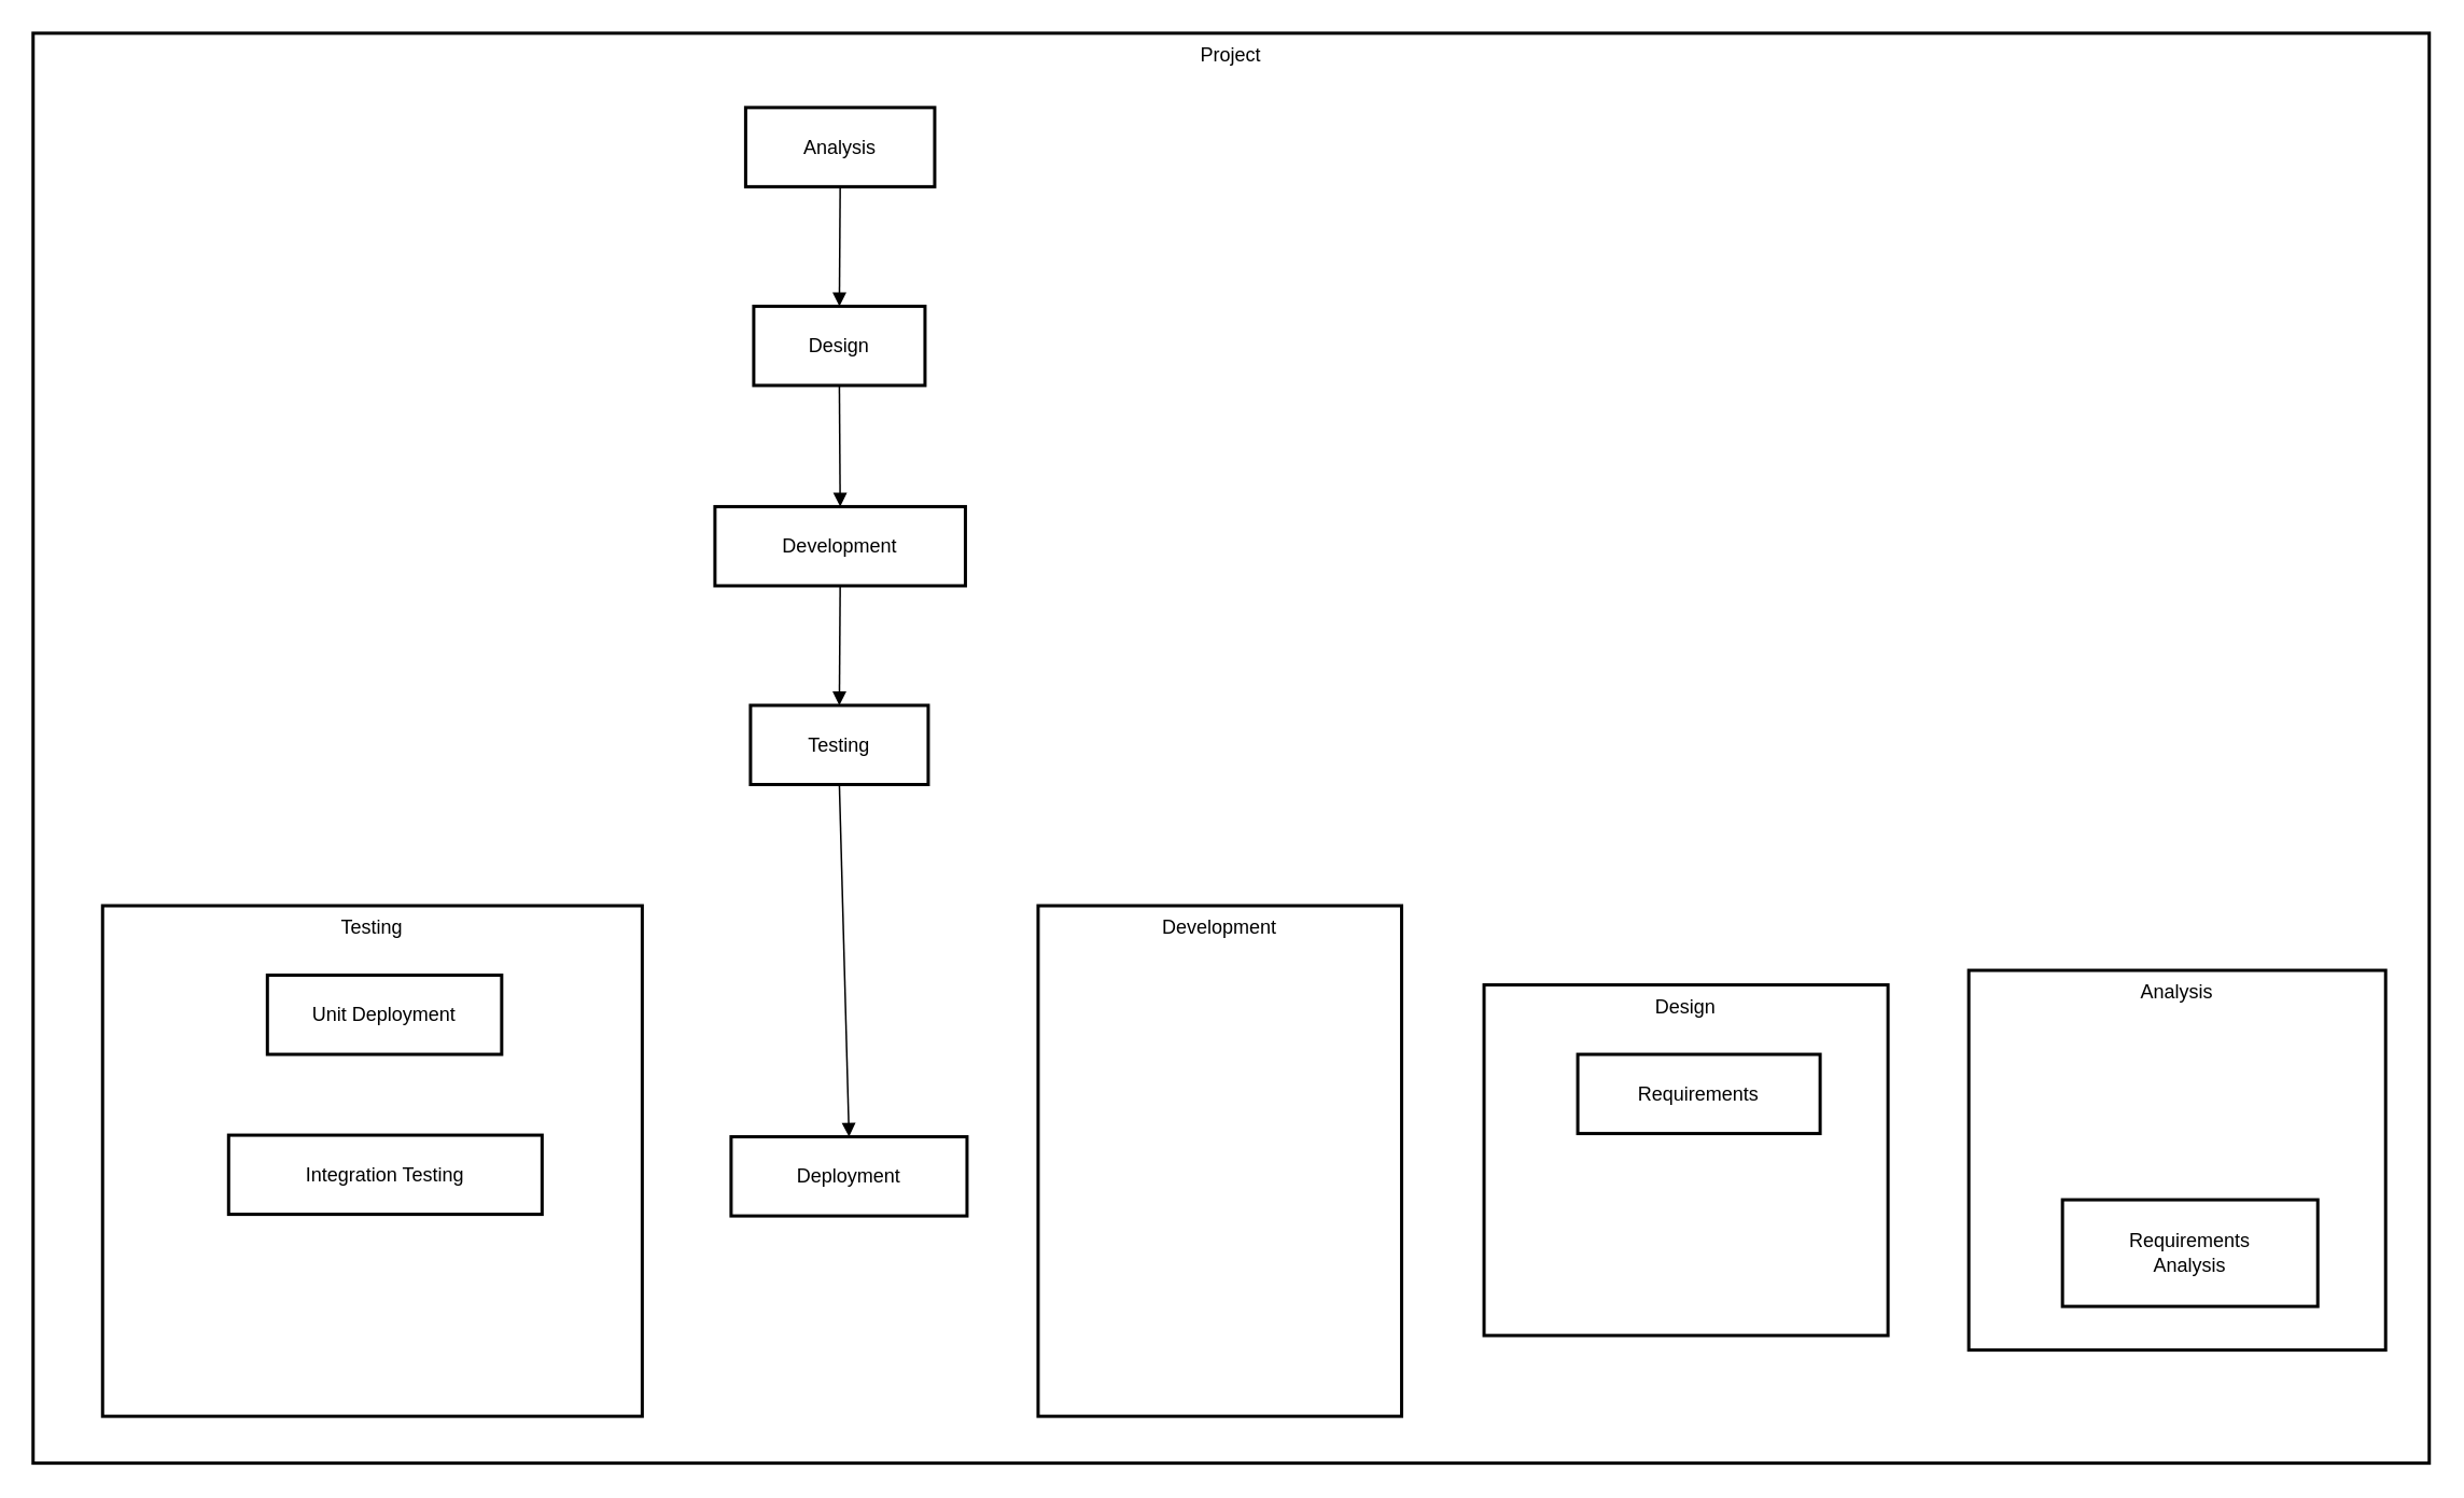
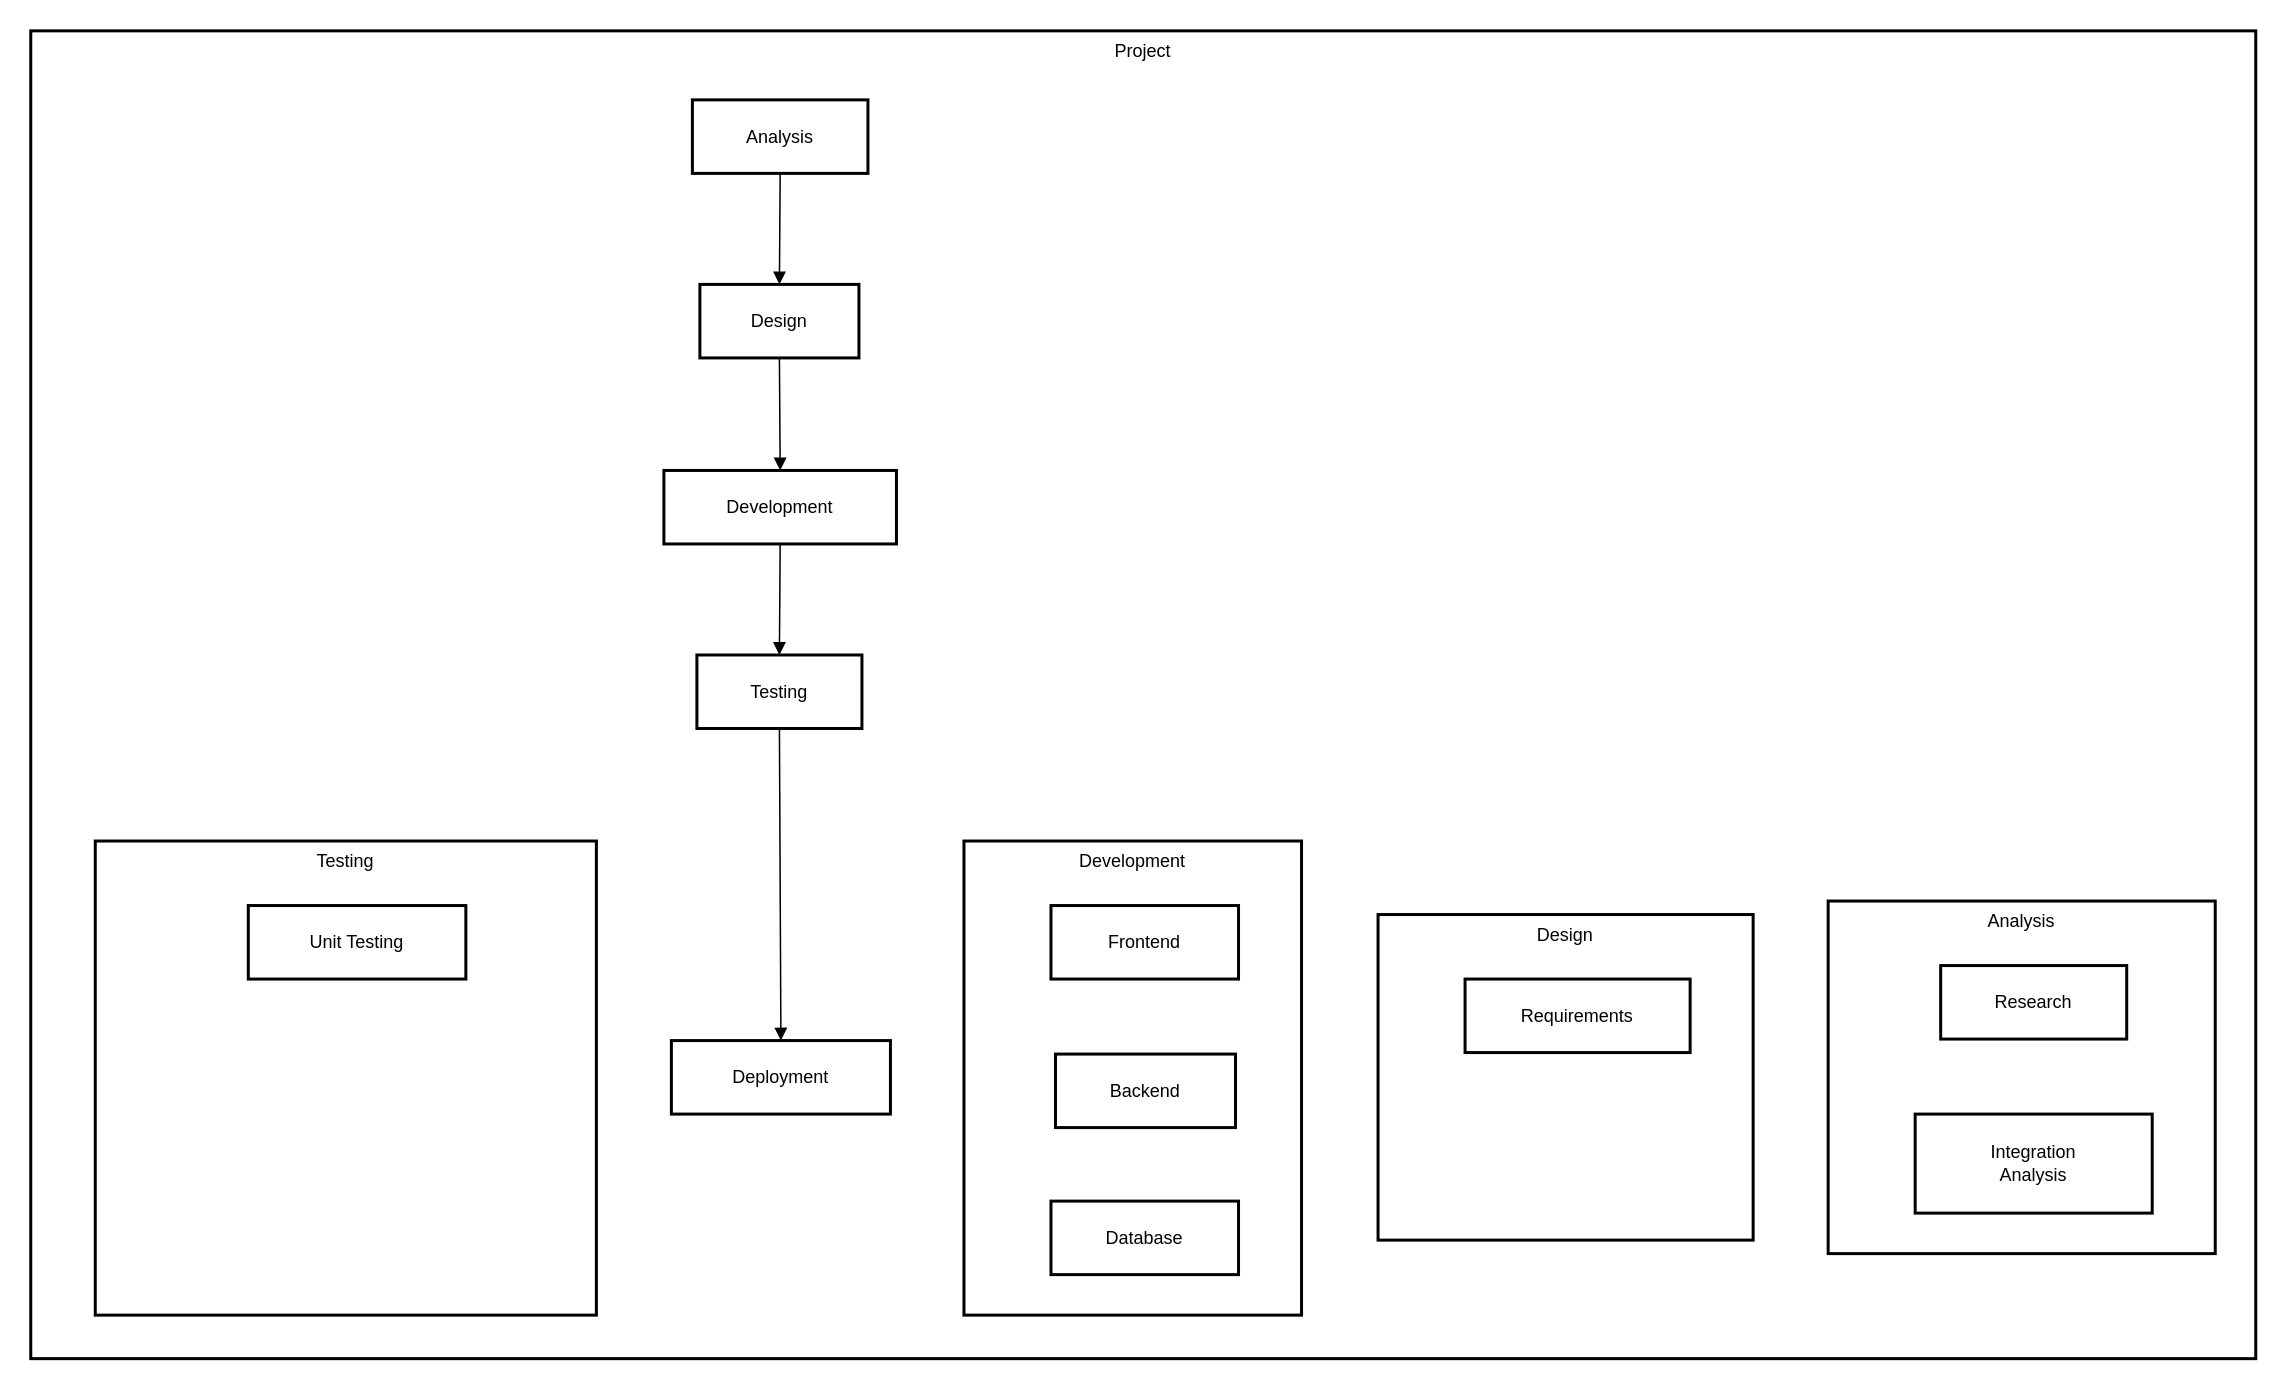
  <mxCell id="0" />
  <mxCell id="1" parent="0" />
  <mxCell id="2" value="Project" style="whiteSpace=wrap;strokeWidth=2;verticalAlign=top;" vertex="1" parent="1"><mxGeometry x="20" y="20" width="1483" height="885" as="geometry" /></mxCell>
  <mxCell id="3" value="Testing" style="whiteSpace=wrap;strokeWidth=2;verticalAlign=top;" vertex="1" parent="2"><mxGeometry x="43" y="540" width="334" height="316" as="geometry" /></mxCell>
- <mxCell id="4" value="Unit Deployment" style="whiteSpace=wrap;strokeWidth=2;" vertex="1" parent="3"><mxGeometry x="102" y="43" width="145" height="49" as="geometry" /></mxCell>
- <mxCell id="5" value="Integration Testing" style="whiteSpace=wrap;strokeWidth=2;" vertex="1" parent="3"><mxGeometry x="78" y="142" width="194" height="49" as="geometry" /></mxCell>
+ <mxCell id="4" value="Unit Testing" style="whiteSpace=wrap;strokeWidth=2;" vertex="1" parent="3"><mxGeometry x="102" y="43" width="145" height="49" as="geometry" /></mxCell>
  <mxCell id="6" value="Analysis" style="whiteSpace=wrap;strokeWidth=2;" vertex="1" parent="2"><mxGeometry x="441" y="46" width="117" height="49" as="geometry" /></mxCell>
  <mxCell id="7" value="Design" style="whiteSpace=wrap;strokeWidth=2;" vertex="1" parent="2"><mxGeometry x="446" y="169" width="106" height="49" as="geometry" /></mxCell>
  <mxCell id="8" value="Development" style="whiteSpace=wrap;strokeWidth=2;" vertex="1" parent="2"><mxGeometry x="422" y="293" width="155" height="49" as="geometry" /></mxCell>
  <mxCell id="9" value="Testing" style="whiteSpace=wrap;strokeWidth=2;" vertex="1" parent="2"><mxGeometry x="444" y="416" width="110" height="49" as="geometry" /></mxCell>
- <mxCell id="10" value="Deployment" style="whiteSpace=wrap;strokeWidth=2;" vertex="1" parent="2"><mxGeometry x="432" y="683" width="146" height="49" as="geometry" /></mxCell>
+ <mxCell id="10" value="Deployment" style="whiteSpace=wrap;strokeWidth=2;" vertex="1" parent="2"><mxGeometry x="427" y="673" width="146" height="49" as="geometry" /></mxCell>
  <mxCell id="11" value="Development" style="whiteSpace=wrap;strokeWidth=2;verticalAlign=top;" vertex="1" parent="2"><mxGeometry x="622" y="540" width="225" height="316" as="geometry" /></mxCell>
+ <mxCell id="12" value="Frontend" style="whiteSpace=wrap;strokeWidth=2;" vertex="1" parent="11"><mxGeometry x="58" y="43" width="125" height="49" as="geometry" /></mxCell>
+ <mxCell id="13" value="Backend" style="whiteSpace=wrap;strokeWidth=2;" vertex="1" parent="11"><mxGeometry x="61" y="142" width="120" height="49" as="geometry" /></mxCell>
+ <mxCell id="14" value="Database" style="whiteSpace=wrap;strokeWidth=2;" vertex="1" parent="11"><mxGeometry x="58" y="240" width="125" height="49" as="geometry" /></mxCell>
  <mxCell id="15" value="Design" style="whiteSpace=wrap;strokeWidth=2;verticalAlign=top;" vertex="1" parent="2"><mxGeometry x="898" y="589" width="250" height="217" as="geometry" /></mxCell>
  <mxCell id="16" value="Requirements" style="whiteSpace=wrap;strokeWidth=2;" vertex="1" parent="15"><mxGeometry x="58" y="43" width="150" height="49" as="geometry" /></mxCell>
  <mxCell id="17" value="Analysis" style="whiteSpace=wrap;strokeWidth=2;verticalAlign=top;" vertex="1" parent="2"><mxGeometry x="1198" y="580" width="258" height="235" as="geometry" /></mxCell>
- <mxCell id="19" value="Requirements&#10;Analysis" style="whiteSpace=wrap;strokeWidth=2;" vertex="1" parent="17"><mxGeometry x="58" y="142" width="158" height="66" as="geometry" /></mxCell>
+ <mxCell id="18" value="Research" style="whiteSpace=wrap;strokeWidth=2;" vertex="1" parent="17"><mxGeometry x="75" y="43" width="124" height="49" as="geometry" /></mxCell>
+ <mxCell id="19" value="Integration&#10;Analysis" style="whiteSpace=wrap;strokeWidth=2;" vertex="1" parent="17"><mxGeometry x="58" y="142" width="158" height="66" as="geometry" /></mxCell>
  <mxCell id="20" value="" style="curved=1;startArrow=none;endArrow=block;exitX=0.5;exitY=0.98;entryX=0.5;entryY=0;" edge="1" parent="2" source="6" target="7"><mxGeometry relative="1" as="geometry"><Array as="points" /></mxGeometry></mxCell>
  <mxCell id="21" value="" style="curved=1;startArrow=none;endArrow=block;exitX=0.5;exitY=0.99;entryX=0.5;entryY=-0.01;" edge="1" parent="2" source="7" target="8"><mxGeometry relative="1" as="geometry"><Array as="points" /></mxGeometry></mxCell>
  <mxCell id="22" value="" style="curved=1;startArrow=none;endArrow=block;exitX=0.5;exitY=0.98;entryX=0.5;entryY=0;" edge="1" parent="2" source="8" target="9"><mxGeometry relative="1" as="geometry"><Array as="points" /></mxGeometry></mxCell>
  <mxCell id="23" value="" style="curved=1;startArrow=none;endArrow=block;exitX=0.5;exitY=0.99;entryX=0.5;entryY=0;" edge="1" parent="2" source="9" target="10"><mxGeometry relative="1" as="geometry"><Array as="points" /></mxGeometry></mxCell>
